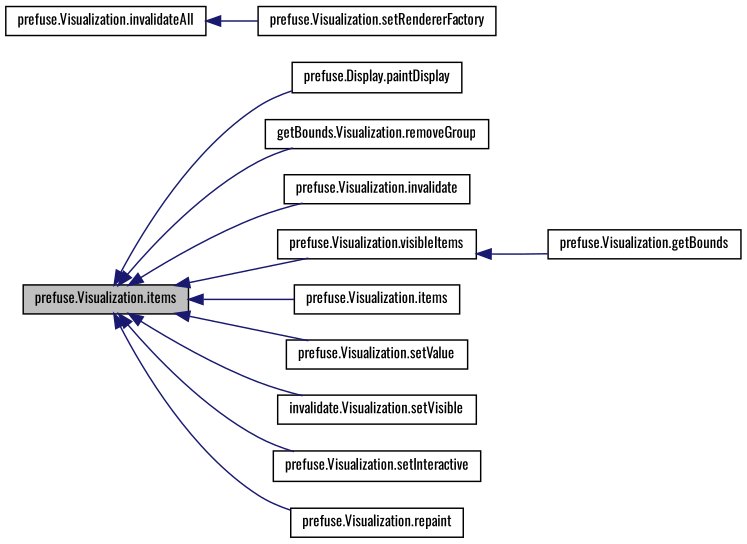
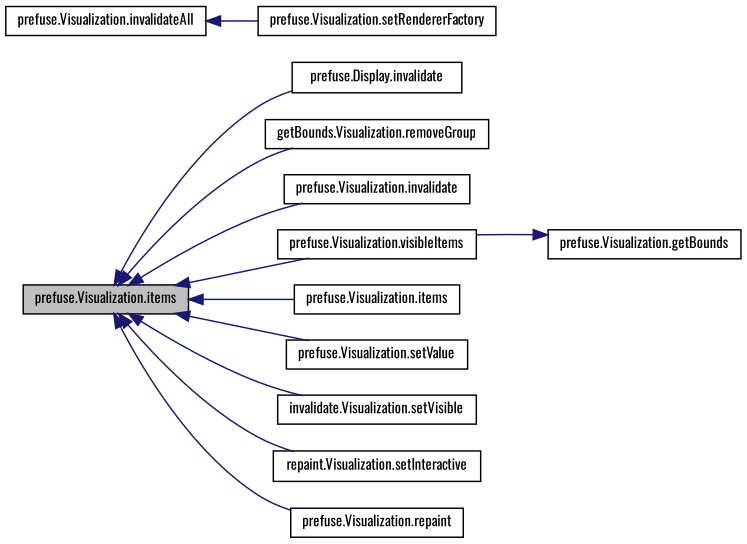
  digraph {
    fontname=Oswald
    rankdir=LR
    node [color=black fillcolor=white fontname=Oswald fontsize=10 shape=record style=filled]
    edge [color=midnightblue dir=back fontname=Oswald fontsize=10 labelfontname=Helvetica labelfontsize=10 style=solid]
    n1 [fillcolor=grey75 fontcolor=black height=0.2 label="prefuse.Visualization.items" width=0.4]
-   n2 [height=0.2 label="prefuse.Display.paintDisplay" width=0.4]
+   n2 [height=0.2 label="prefuse.Display.invalidate" width=0.4]
    n3 [height=0.2 label="getBounds.Visualization.removeGroup" width=0.4]
    n4 [height=0.2 label="prefuse.Visualization.invalidate" width=0.4]
    n5 [height=0.2 label="prefuse.Visualization.visibleItems" width=0.4]
    n6 [height=0.2 label="prefuse.Visualization.items" width=0.4]
    n7 [height=0.2 label="prefuse.Visualization.setValue" width=0.4]
    n8 [height=0.2 label="invalidate.Visualization.setVisible" width=0.4]
-   n9 [height=0.2 label="prefuse.Visualization.setInteractive" width=0.4]
+   n9 [height=0.2 label="repaint.Visualization.setInteractive" width=0.4]
    n10 [height=0.2 label="prefuse.Visualization.repaint" width=0.4]
    n11 [height=0.2 label="prefuse.Visualization.getBounds" width=0.4]
    n12 [height=0.2 label="prefuse.Visualization.invalidateAll" width=0.4]
    n13 [height=0.2 label="prefuse.Visualization.setRendererFactory" width=0.4]
    n1 -> n2
    n1 -> n3
    n1 -> n4
    n1 -> n5
    n1 -> n6
    n1 -> n7
    n1 -> n8
    n1 -> n9
    n1 -> n10
-   n5 -> n11
+   n11 -> n5
    n12 -> n13
  }
